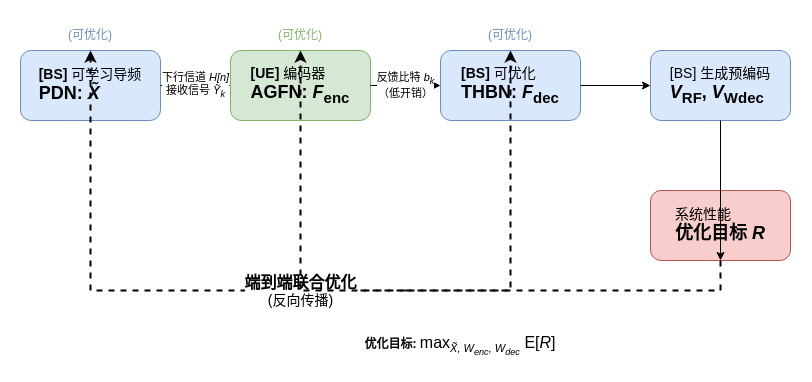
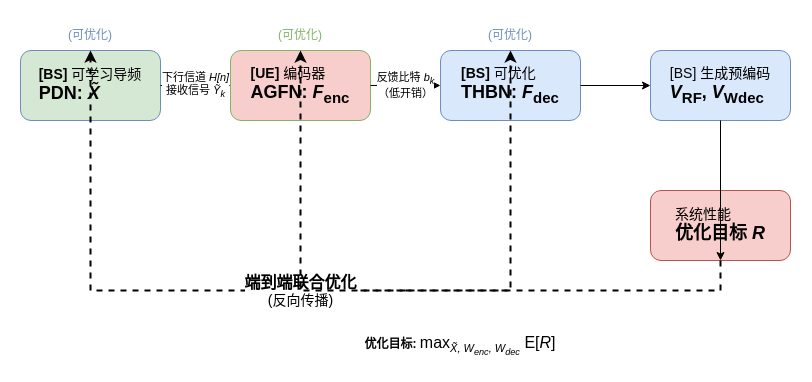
  <mxCell id="0" />
  <mxCell id="1" parent="0" />
- <mxCell id="2" value="&lt;div style=&quot;text-align: left;&quot;&gt;&lt;font style=&quot;font-size: 14px;&quot;&gt;&lt;b&gt;[BS]&lt;/b&gt; 可学习导频&lt;/font&gt;&lt;/div&gt;&lt;div style=&quot;text-align: left;&quot;&gt;&lt;font style=&quot;font-size: 18px;&quot;&gt;&lt;b&gt;PDN: &lt;i&gt;X̃&lt;/i&gt;&lt;/b&gt;&lt;/font&gt;&lt;/div&gt;" style="rounded=1;whiteSpace=wrap;html=1;fillColor=#dae8fc;strokeColor=#6c8ebf;" vertex="1" parent="1"><mxGeometry x="20" y="50" width="140" height="70" as="geometry" /></mxCell>
- <mxCell id="3" value="&lt;div style=&quot;text-align: left;&quot;&gt;&lt;font style=&quot;font-size: 14px;&quot;&gt;&lt;b&gt;[UE]&lt;/b&gt; 编码器&lt;/font&gt;&lt;/div&gt;&lt;div style=&quot;text-align: left;&quot;&gt;&lt;font style=&quot;font-size: 18px;&quot;&gt;&lt;b&gt;AGFN: &lt;i&gt;F&lt;/i&gt;&lt;sub&gt;enc&lt;/sub&gt;&lt;/b&gt;&lt;/font&gt;&lt;/div&gt;" style="rounded=1;whiteSpace=wrap;html=1;fillColor=#d5e8d4;strokeColor=#82b366;" vertex="1" parent="1"><mxGeometry x="230" y="50" width="140" height="70" as="geometry" /></mxCell>
+ <mxCell id="2" value="&lt;div style=&quot;text-align: left;&quot;&gt;&lt;font style=&quot;font-size: 14px;&quot;&gt;&lt;b&gt;[BS]&lt;/b&gt; 可学习导频&lt;/font&gt;&lt;/div&gt;&lt;div style=&quot;text-align: left;&quot;&gt;&lt;font style=&quot;font-size: 18px;&quot;&gt;&lt;b&gt;PDN: &lt;i&gt;X̃&lt;/i&gt;&lt;/b&gt;&lt;/font&gt;&lt;/div&gt;" style="rounded=1;whiteSpace=wrap;html=1;fillColor=#d5e8d4;strokeColor=#6c8ebf;" vertex="1" parent="1"><mxGeometry x="20" y="50" width="140" height="70" as="geometry" /></mxCell>
+ <mxCell id="3" value="&lt;div style=&quot;text-align: left;&quot;&gt;&lt;font style=&quot;font-size: 14px;&quot;&gt;&lt;b&gt;[UE]&lt;/b&gt; 编码器&lt;/font&gt;&lt;/div&gt;&lt;div style=&quot;text-align: left;&quot;&gt;&lt;font style=&quot;font-size: 18px;&quot;&gt;&lt;b&gt;AGFN: &lt;i&gt;F&lt;/i&gt;&lt;sub&gt;enc&lt;/sub&gt;&lt;/b&gt;&lt;/font&gt;&lt;/div&gt;" style="rounded=1;whiteSpace=wrap;html=1;fillColor=#f8cecc;strokeColor=#82b366;" vertex="1" parent="1"><mxGeometry x="230" y="50" width="140" height="70" as="geometry" /></mxCell>
  <mxCell id="4" value="&lt;div style=&quot;text-align: left;&quot;&gt;&lt;font style=&quot;font-size: 14px;&quot;&gt;&lt;b&gt;[BS]&lt;/b&gt; 可优化&lt;/font&gt;&lt;/div&gt;&lt;div style=&quot;text-align: left;&quot;&gt;&lt;font style=&quot;font-size: 18px;&quot;&gt;&lt;b&gt;THBN: &lt;i&gt;F&lt;/i&gt;&lt;sub&gt;dec&lt;/sub&gt;&lt;/b&gt;&lt;/font&gt;&lt;/div&gt;" style="rounded=1;whiteSpace=wrap;html=1;fillColor=#dae8fc;strokeColor=#6c8ebf;" vertex="1" parent="1"><mxGeometry x="440" y="50" width="140" height="70" as="geometry" /></mxCell>
  <mxCell id="5" value="&lt;div style=&quot;text-align: left;&quot;&gt;&lt;font style=&quot;font-size: 14px;&quot;&gt;[BS] 生成预编码&lt;/font&gt;&lt;/div&gt;&lt;div style=&quot;text-align: left;&quot;&gt;&lt;font style=&quot;font-size: 18px;&quot;&gt;&lt;b&gt;&lt;i&gt;V&lt;/i&gt;&lt;sub&gt;RF&lt;/sub&gt;, &lt;i&gt;V&lt;/i&gt;&lt;sub&gt;Wdec&lt;/sub&gt;&lt;/b&gt;&lt;/font&gt;&lt;/div&gt;" style="rounded=1;whiteSpace=wrap;html=1;fillColor=#dae8fc;strokeColor=#6c8ebf;" vertex="1" parent="1"><mxGeometry x="650" y="50" width="140" height="70" as="geometry" /></mxCell>
  <mxCell id="6" value="下行信道&lt;i&gt; H[n]&lt;/i&gt;&lt;br&gt;接收信号 &lt;i&gt;Ỹ&lt;sub&gt;k&lt;/sub&gt;&lt;/i&gt;" style="endArrow=classic;html=1;rounded=0;entryX=0;entryY=0.5;entryDx=0;entryDy=0;" edge="1" parent="1" target="3"><mxGeometry width="50" height="50" relative="1" as="geometry"><mxPoint x="160" y="85" as="sourcePoint" /><mxPoint x="210" y="85" as="targetPoint" /></mxGeometry></mxCell>
  <mxCell id="7" value="反馈比特 &lt;i&gt;b&lt;sub&gt;k&lt;/sub&gt;&lt;/i&gt;&lt;br&gt;（低开销）" style="endArrow=classic;html=1;rounded=0;entryX=0;entryY=0.5;entryDx=0;entryDy=0;" edge="1" parent="1" target="4"><mxGeometry width="50" height="50" relative="1" as="geometry"><mxPoint x="370" y="85" as="sourcePoint" /><mxPoint x="420" y="85" as="targetPoint" /></mxGeometry></mxCell>
  <mxCell id="8" value="" style="endArrow=classic;html=1;rounded=0;entryX=0;entryY=0.5;entryDx=0;entryDy=0;" edge="1" parent="1" target="5"><mxGeometry width="50" height="50" relative="1" as="geometry"><mxPoint x="580" y="85" as="sourcePoint" /><mxPoint x="630" y="85" as="targetPoint" /></mxGeometry></mxCell>
  <mxCell id="9" value="&lt;div style=&quot;text-align: left;&quot;&gt;&lt;font style=&quot;font-size: 14px;&quot;&gt;系统性能&lt;/font&gt;&lt;/div&gt;&lt;div style=&quot;text-align: left;&quot;&gt;&lt;font style=&quot;font-size: 18px;&quot;&gt;&lt;b&gt;优化目标 &lt;i&gt;R&lt;/i&gt;&lt;/b&gt;&lt;/font&gt;&lt;/div&gt;" style="rounded=1;whiteSpace=wrap;html=1;fillColor=#f8cecc;strokeColor=#b85450;" vertex="1" parent="1"><mxGeometry x="650" y="190" width="140" height="70" as="geometry" /></mxCell>
  <mxCell id="10" value="" style="endArrow=classic;html=1;rounded=0;entryX=0.5;entryY=1;entryDx=0;entryDy=0;" edge="1" parent="1" target="9"><mxGeometry width="50" height="50" relative="1" as="geometry"><mxPoint x="720" y="120" as="sourcePoint" /><mxPoint x="720" y="170" as="targetPoint" /></mxGeometry></mxCell>
  <mxCell id="11" value="&lt;b style=&quot;font-size: 16px;&quot;&gt;端到端联合优化&lt;/b&gt;&lt;br&gt;&lt;font style=&quot;font-size: 14px;&quot;&gt;(反向传播)&lt;/font&gt;" style="edgeStyle=orthogonalEdgeStyle;rounded=0;html=1;entryX=0.5;entryY=0;entryDx=0;entryDy=0;entryPerimeter=0;endArrow=classic;endFill=1;dashed=1;strokeWidth=2;" edge="1" parent="1" target="2"><mxGeometry width="100" height="100" relative="1" as="geometry"><mxPoint x="720" y="260" as="sourcePoint" /><mxPoint x="90" y="120" as="targetPoint" /><Array as="points"><mxPoint x="720" y="290" /><mxPoint x="405" y="290" /><mxPoint x="90" y="290" /><mxPoint x="90" y="50" /></Array></mxGeometry></mxCell>
  <mxCell id="12" value="(可优化)" style="text;html=1;strokeColor=none;fillColor=none;align=center;verticalAlign=middle;whiteSpace=wrap;rounded=0;fontColor=#6c8ebf;" vertex="1" parent="1"><mxGeometry x="55" y="20" width="70" height="30" as="geometry" /></mxCell>
  <mxCell id="13" value="(可优化)" style="text;html=1;strokeColor=none;fillColor=none;align=center;verticalAlign=middle;whiteSpace=wrap;rounded=0;fontColor=#82B366;" vertex="1" parent="1"><mxGeometry x="265" y="20" width="70" height="30" as="geometry" /></mxCell>
  <mxCell id="14" value="(可优化)" style="text;html=1;strokeColor=none;fillColor=none;align=center;verticalAlign=middle;whiteSpace=wrap;rounded=0;fontColor=#6c8ebf;" vertex="1" parent="1"><mxGeometry x="475" y="20" width="70" height="30" as="geometry" /></mxCell>
  <mxCell id="15" value="&lt;b&gt;优化目标:&lt;/b&gt; &lt;font style=&quot;font-size: 16px;&quot;&gt;max&lt;/font&gt;&lt;sub&gt;&lt;font style=&quot;font-size: 11px;&quot;&gt;&lt;i&gt;X̃, W&lt;sub&gt;enc&lt;/sub&gt;, W&lt;sub&gt;dec&lt;/sub&gt;&lt;/i&gt;&lt;/font&gt;&lt;/sub&gt;&lt;font style=&quot;font-size: 16px;&quot;&gt; E[&lt;i&gt;R&lt;/i&gt;]&lt;/font&gt;" style="text;html=1;strokeColor=none;fillColor=none;align=center;verticalAlign=middle;whiteSpace=wrap;rounded=0;" vertex="1" parent="1"><mxGeometry x="320" y="330" width="280" height="30" as="geometry" /></mxCell>
  <mxCell id="16" value="" style="endArrow=classic;html=1;rounded=0;dashed=1;strokeWidth=2;entryX=0.5;entryY=0;entryDx=0;entryDy=0;" edge="1" parent="1" target="3"><mxGeometry width="50" height="50" relative="1" as="geometry"><mxPoint x="405" y="290" as="sourcePoint" /><mxPoint x="300" y="120" as="targetPoint" /><Array as="points"><mxPoint x="300" y="290" /><mxPoint x="300" y="50" /></Array></mxGeometry></mxCell>
  <mxCell id="17" value="" style="endArrow=classic;html=1;rounded=0;dashed=1;strokeWidth=2;entryX=0.5;entryY=0;entryDx=0;entryDy=0;" edge="1" parent="1" target="4"><mxGeometry width="50" height="50" relative="1" as="geometry"><mxPoint x="405" y="290" as="sourcePoint" /><mxPoint x="510" y="120" as="targetPoint" /><Array as="points"><mxPoint x="510" y="290" /><mxPoint x="510" y="50" /></Array></mxGeometry></mxCell>
